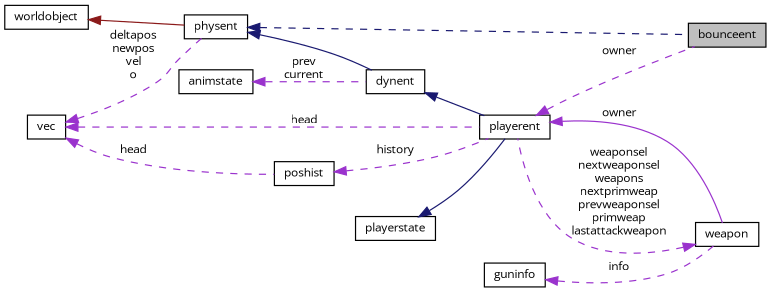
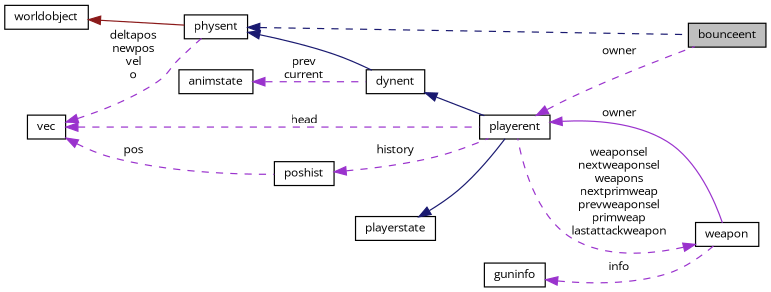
  digraph {
    fontname="Open Sans"
    rankdir=LR
    node [color=black fillcolor=white fontname="Open Sans" fontsize=10 shape=record style=filled]
    edge [color=darkorchid3 dir=back fontname="Open Sans" fontsize=10 labelfontname=FreeSans labelfontsize=10 style=dashed]
    n1 [fillcolor=grey75 fontcolor=black height=0.2 label=bounceent width=0.4]
    n2 [height=0.2 label=physent width=0.4]
    n3 [height=0.2 label=dynent width=0.4]
    n4 [height=0.2 label=playerent width=0.4]
    n5 [height=0.2 label=worldobject width=0.4]
    n6 [height=0.2 label=vec width=0.4]
    n7 [height=0.2 label=poshist width=0.4]
    n8 [height=0.2 label=weapon width=0.4]
    n9 [height=0.2 label=animstate width=0.4]
    n10 [height=0.2 label=playerstate width=0.4]
    n11 [height=0.2 label=guninfo width=0.4]
    n2 -> n1 [color=midnightblue]
    n2 -> n3 [color=midnightblue style=solid]
    n3 -> n4 [color=midnightblue style=solid]
    n4 -> n1 [label=owner]
    n4 -> n8 [label=owner style=solid]
    n5 -> n2 [color=firebrick4 style=solid]
    n6 -> n2 [label="deltapos\nnewpos\nvel\no"]
    n6 -> n4 [label=head]
-   n6 -> n7 [label=head]
+   n6 -> n7 [label=pos]
    n7 -> n4 [label=history]
    n8 -> n4 [label="weaponsel\nnextweaponsel\nweapons\nnextprimweap\nprevweaponsel\nprimweap\nlastattackweapon"]
    n9 -> n3 [label="prev\ncurrent"]
    n10 -> n4 [color=midnightblue style=solid]
    n11 -> n8 [label=info]
  }
